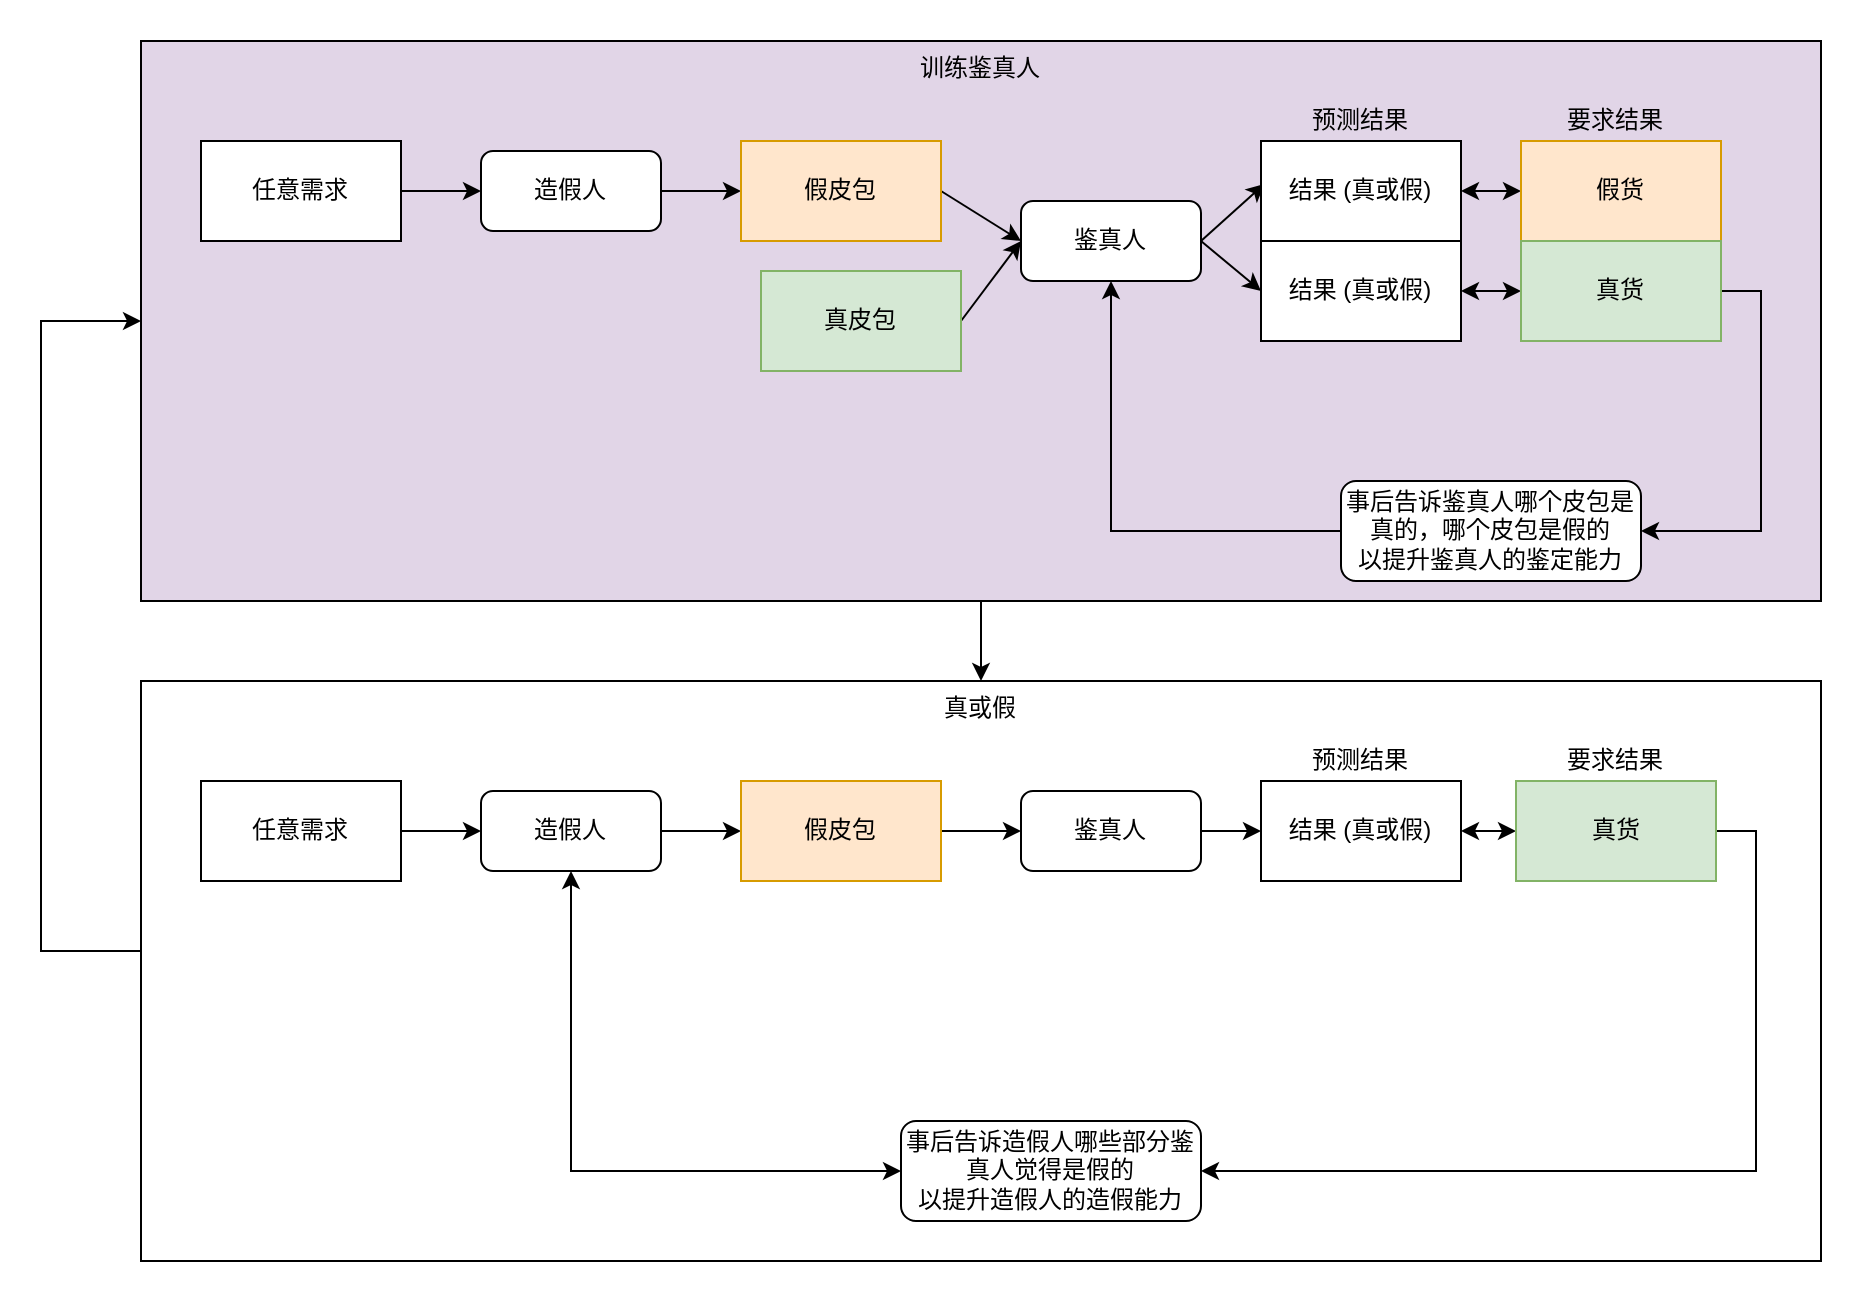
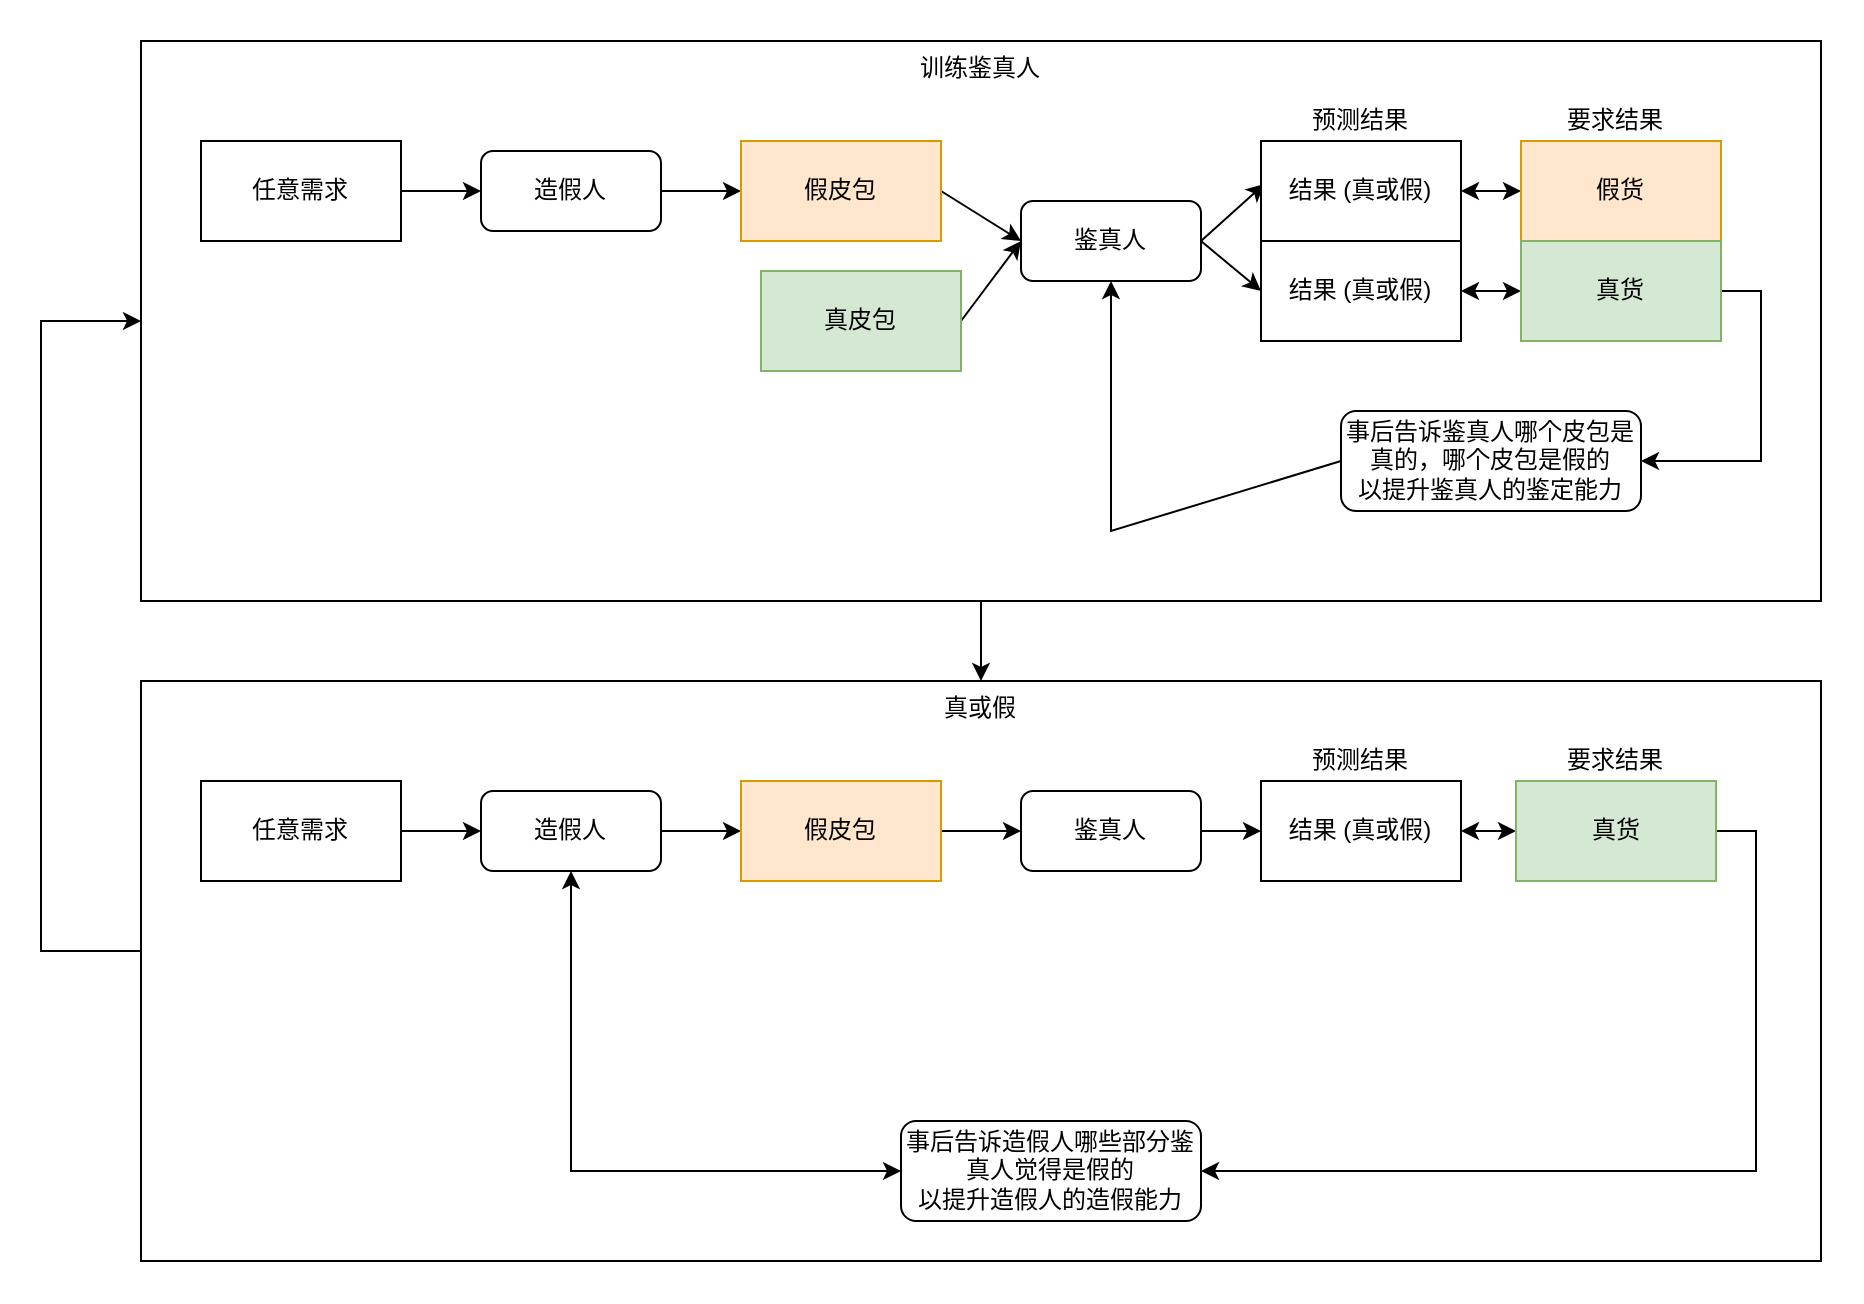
  <mxCell id="0" />
  <mxCell id="1" parent="0" />
  <mxCell id="2" style="edgeStyle=orthogonalEdgeStyle;rounded=0;orthogonalLoop=1;jettySize=auto;html=1;exitX=0.5;exitY=1;exitDx=0;exitDy=0;entryX=0.5;entryY=0;entryDx=0;entryDy=0;startArrow=none;startFill=0;" edge="1" parent="1" source="3" target="14"><mxGeometry relative="1" as="geometry" /></mxCell>
- <mxCell id="3" value="训练鉴真人" style="rounded=0;whiteSpace=wrap;html=1;verticalAlign=top;fillColor=#e1d5e7;" vertex="1" parent="1"><mxGeometry x="70" y="20" width="840" height="280" as="geometry" /></mxCell>
+ <mxCell id="3" value="训练鉴真人" style="rounded=0;whiteSpace=wrap;html=1;verticalAlign=top;" vertex="1" parent="1"><mxGeometry x="70" y="20" width="840" height="280" as="geometry" /></mxCell>
  <mxCell id="4" style="edgeStyle=none;rounded=0;orthogonalLoop=1;jettySize=auto;html=1;exitX=1;exitY=0.5;exitDx=0;exitDy=0;startArrow=classic;startFill=1;" edge="1" parent="1" target="9"><mxGeometry relative="1" as="geometry"><mxPoint x="730" y="95" as="sourcePoint" /></mxGeometry></mxCell>
  <mxCell id="5" style="edgeStyle=none;rounded=0;orthogonalLoop=1;jettySize=auto;html=1;exitX=1;exitY=0.5;exitDx=0;exitDy=0;entryX=0;entryY=0.5;entryDx=0;entryDy=0;startArrow=classic;startFill=1;" edge="1" parent="1" source="41" target="11"><mxGeometry relative="1" as="geometry"><mxPoint x="730" y="165" as="sourcePoint" /></mxGeometry></mxCell>
  <mxCell id="6" style="rounded=0;orthogonalLoop=1;jettySize=auto;html=1;exitX=0;exitY=0.5;exitDx=0;exitDy=0;entryX=0.5;entryY=1;entryDx=0;entryDy=0;" edge="1" parent="1" source="7" target="36"><mxGeometry relative="1" as="geometry"><mxPoint x="480" y="150" as="targetPoint" /><Array as="points"><mxPoint x="555" y="265" /></Array></mxGeometry></mxCell>
- <mxCell id="7" value="事后告诉鉴真人哪个皮包是真的，哪个皮包是假的&lt;br&gt;以提升鉴真人的鉴定能力" style="rounded=1;whiteSpace=wrap;html=1;" vertex="1" parent="1"><mxGeometry x="670" y="240" width="150" height="50" as="geometry" /></mxCell>
+ <mxCell id="7" value="事后告诉鉴真人哪个皮包是真的，哪个皮包是假的&lt;br&gt;以提升鉴真人的鉴定能力" style="rounded=1;whiteSpace=wrap;html=1;" vertex="1" parent="1"><mxGeometry x="670" y="205" width="150" height="50" as="geometry" /></mxCell>
  <mxCell id="8" value="预测结果" style="text;html=1;strokeColor=none;fillColor=none;align=center;verticalAlign=middle;whiteSpace=wrap;rounded=0;" vertex="1" parent="1"><mxGeometry x="655" y="50" width="50" height="20" as="geometry" /></mxCell>
  <mxCell id="9" value="假货" style="rounded=0;whiteSpace=wrap;html=1;fillColor=#ffe6cc;strokeColor=#d79b00;" vertex="1" parent="1"><mxGeometry x="760" y="70" width="100" height="50" as="geometry" /></mxCell>
  <mxCell id="10" style="edgeStyle=orthogonalEdgeStyle;rounded=0;orthogonalLoop=1;jettySize=auto;html=1;exitX=1;exitY=0.5;exitDx=0;exitDy=0;entryX=1;entryY=0.5;entryDx=0;entryDy=0;startArrow=none;startFill=0;" edge="1" parent="1" source="11" target="7"><mxGeometry relative="1" as="geometry" /></mxCell>
  <mxCell id="11" value="真货" style="rounded=0;whiteSpace=wrap;html=1;fillColor=#d5e8d4;strokeColor=#82b366;" vertex="1" parent="1"><mxGeometry x="760" y="120" width="100" height="50" as="geometry" /></mxCell>
  <mxCell id="12" value="要求结果" style="text;html=1;strokeColor=none;fillColor=none;align=center;verticalAlign=middle;whiteSpace=wrap;rounded=0;" vertex="1" parent="1"><mxGeometry x="780" y="50" width="55" height="20" as="geometry" /></mxCell>
  <mxCell id="13" style="edgeStyle=orthogonalEdgeStyle;rounded=0;orthogonalLoop=1;jettySize=auto;html=1;exitX=0;exitY=0.5;exitDx=0;exitDy=0;entryX=0;entryY=0.5;entryDx=0;entryDy=0;startArrow=none;startFill=0;" edge="1" parent="1" source="14" target="3"><mxGeometry relative="1" as="geometry"><Array as="points"><mxPoint x="20" y="475" /><mxPoint x="20" y="160" /></Array></mxGeometry></mxCell>
  <mxCell id="14" value="真或假" style="rounded=0;whiteSpace=wrap;html=1;verticalAlign=top;" vertex="1" parent="1"><mxGeometry x="70" y="340" width="840" height="290" as="geometry" /></mxCell>
  <mxCell id="15" style="edgeStyle=orthogonalEdgeStyle;rounded=0;orthogonalLoop=1;jettySize=auto;html=1;exitX=1;exitY=0.5;exitDx=0;exitDy=0;entryX=0;entryY=0.5;entryDx=0;entryDy=0;" edge="1" parent="1" source="16" target="20"><mxGeometry relative="1" as="geometry" /></mxCell>
  <mxCell id="16" value="造假人" style="rounded=1;whiteSpace=wrap;html=1;" vertex="1" parent="1"><mxGeometry x="240" y="395" width="90" height="40" as="geometry" /></mxCell>
  <mxCell id="17" style="edgeStyle=orthogonalEdgeStyle;rounded=0;orthogonalLoop=1;jettySize=auto;html=1;exitX=1;exitY=0.5;exitDx=0;exitDy=0;entryX=0;entryY=0.5;entryDx=0;entryDy=0;" edge="1" parent="1" source="18" target="16"><mxGeometry relative="1" as="geometry" /></mxCell>
  <mxCell id="18" value="任意需求" style="rounded=0;whiteSpace=wrap;html=1;" vertex="1" parent="1"><mxGeometry x="100" y="390" width="100" height="50" as="geometry" /></mxCell>
  <mxCell id="19" style="edgeStyle=orthogonalEdgeStyle;rounded=0;orthogonalLoop=1;jettySize=auto;html=1;exitX=1;exitY=0.5;exitDx=0;exitDy=0;entryX=0;entryY=0.5;entryDx=0;entryDy=0;startArrow=none;startFill=0;" edge="1" parent="1" source="20" target="22"><mxGeometry relative="1" as="geometry" /></mxCell>
  <mxCell id="20" value="假皮包" style="rounded=0;whiteSpace=wrap;html=1;fillColor=#ffe6cc;strokeColor=#d79b00;" vertex="1" parent="1"><mxGeometry x="370" y="390" width="100" height="50" as="geometry" /></mxCell>
  <mxCell id="21" style="edgeStyle=none;rounded=0;orthogonalLoop=1;jettySize=auto;html=1;exitX=1;exitY=0.5;exitDx=0;exitDy=0;entryX=0;entryY=0.5;entryDx=0;entryDy=0;startArrow=none;startFill=0;" edge="1" parent="1" source="22" target="24"><mxGeometry relative="1" as="geometry" /></mxCell>
  <mxCell id="22" value="鉴真人" style="rounded=1;whiteSpace=wrap;html=1;" vertex="1" parent="1"><mxGeometry x="510" y="395" width="90" height="40" as="geometry" /></mxCell>
  <mxCell id="23" style="edgeStyle=orthogonalEdgeStyle;rounded=0;orthogonalLoop=1;jettySize=auto;html=1;exitX=1;exitY=0.5;exitDx=0;exitDy=0;startArrow=classic;startFill=1;" edge="1" parent="1" source="24" target="26"><mxGeometry relative="1" as="geometry" /></mxCell>
  <mxCell id="24" value="结果 (真或假)" style="rounded=0;whiteSpace=wrap;html=1;" vertex="1" parent="1"><mxGeometry x="630" y="390" width="100" height="50" as="geometry" /></mxCell>
  <mxCell id="25" style="edgeStyle=orthogonalEdgeStyle;rounded=0;orthogonalLoop=1;jettySize=auto;html=1;exitX=1;exitY=0.5;exitDx=0;exitDy=0;entryX=1;entryY=0.5;entryDx=0;entryDy=0;startArrow=none;startFill=0;" edge="1" parent="1" source="26" target="28"><mxGeometry relative="1" as="geometry" /></mxCell>
  <mxCell id="26" value="真货" style="rounded=0;whiteSpace=wrap;html=1;fillColor=#d5e8d4;strokeColor=#82b366;" vertex="1" parent="1"><mxGeometry x="757.5" y="390" width="100" height="50" as="geometry" /></mxCell>
  <mxCell id="27" style="edgeStyle=orthogonalEdgeStyle;rounded=0;orthogonalLoop=1;jettySize=auto;html=1;exitX=0;exitY=0.5;exitDx=0;exitDy=0;entryX=0.5;entryY=1;entryDx=0;entryDy=0;startArrow=classic;startFill=1;" edge="1" parent="1" source="28" target="16"><mxGeometry relative="1" as="geometry" /></mxCell>
  <mxCell id="28" value="事后告诉造假人哪些部分鉴真人觉得是假的&lt;br&gt;以提升造假人的造假能力" style="rounded=1;whiteSpace=wrap;html=1;" vertex="1" parent="1"><mxGeometry x="450" y="560" width="150" height="50" as="geometry" /></mxCell>
  <mxCell id="29" style="edgeStyle=orthogonalEdgeStyle;rounded=0;orthogonalLoop=1;jettySize=auto;html=1;exitX=1;exitY=0.5;exitDx=0;exitDy=0;entryX=0;entryY=0.5;entryDx=0;entryDy=0;" edge="1" parent="1" source="30"><mxGeometry relative="1" as="geometry"><mxPoint x="370" y="95" as="targetPoint" /></mxGeometry></mxCell>
  <mxCell id="30" value="造假人" style="rounded=1;whiteSpace=wrap;html=1;" vertex="1" parent="1"><mxGeometry x="240" y="75" width="90" height="40" as="geometry" /></mxCell>
  <mxCell id="31" style="edgeStyle=orthogonalEdgeStyle;rounded=0;orthogonalLoop=1;jettySize=auto;html=1;exitX=1;exitY=0.5;exitDx=0;exitDy=0;entryX=0;entryY=0.5;entryDx=0;entryDy=0;" edge="1" parent="1" source="32" target="30"><mxGeometry relative="1" as="geometry" /></mxCell>
  <mxCell id="32" value="任意需求" style="rounded=0;whiteSpace=wrap;html=1;" vertex="1" parent="1"><mxGeometry x="100" y="70" width="100" height="50" as="geometry" /></mxCell>
  <mxCell id="33" style="rounded=0;orthogonalLoop=1;jettySize=auto;html=1;exitX=1;exitY=0.5;exitDx=0;exitDy=0;entryX=0;entryY=0.5;entryDx=0;entryDy=0;startArrow=none;startFill=0;" edge="1" parent="1" target="36"><mxGeometry relative="1" as="geometry"><mxPoint x="470" y="95" as="sourcePoint" /></mxGeometry></mxCell>
  <mxCell id="34" style="edgeStyle=none;rounded=0;orthogonalLoop=1;jettySize=auto;html=1;exitX=1;exitY=0.5;exitDx=0;exitDy=0;entryX=0.017;entryY=0.431;entryDx=0;entryDy=0;entryPerimeter=0;startArrow=none;startFill=0;" edge="1" parent="1" source="36" target="40"><mxGeometry relative="1" as="geometry" /></mxCell>
  <mxCell id="35" style="edgeStyle=none;rounded=0;orthogonalLoop=1;jettySize=auto;html=1;exitX=1;exitY=0.5;exitDx=0;exitDy=0;entryX=0;entryY=0.5;entryDx=0;entryDy=0;startArrow=none;startFill=0;" edge="1" parent="1" source="36" target="41"><mxGeometry relative="1" as="geometry" /></mxCell>
  <mxCell id="36" value="鉴真人" style="rounded=1;whiteSpace=wrap;html=1;" vertex="1" parent="1"><mxGeometry x="510" y="100" width="90" height="40" as="geometry" /></mxCell>
  <mxCell id="37" value="假皮包" style="rounded=0;whiteSpace=wrap;html=1;fillColor=#ffe6cc;strokeColor=#d79b00;" vertex="1" parent="1"><mxGeometry x="370" y="70" width="100" height="50" as="geometry" /></mxCell>
  <mxCell id="38" style="rounded=0;orthogonalLoop=1;jettySize=auto;html=1;exitX=1;exitY=0.5;exitDx=0;exitDy=0;entryX=0;entryY=0.5;entryDx=0;entryDy=0;startArrow=none;startFill=0;" edge="1" parent="1" source="39" target="36"><mxGeometry relative="1" as="geometry" /></mxCell>
  <mxCell id="39" value="真皮包" style="rounded=0;whiteSpace=wrap;html=1;fillColor=#d5e8d4;strokeColor=#82b366;" vertex="1" parent="1"><mxGeometry x="380" y="135" width="100" height="50" as="geometry" /></mxCell>
  <mxCell id="40" value="结果 (真或假)" style="rounded=0;whiteSpace=wrap;html=1;" vertex="1" parent="1"><mxGeometry x="630" y="70" width="100" height="50" as="geometry" /></mxCell>
  <mxCell id="41" value="结果 (真或假)" style="rounded=0;whiteSpace=wrap;html=1;" vertex="1" parent="1"><mxGeometry x="630" y="120" width="100" height="50" as="geometry" /></mxCell>
  <mxCell id="42" value="预测结果" style="text;html=1;strokeColor=none;fillColor=none;align=center;verticalAlign=middle;whiteSpace=wrap;rounded=0;" vertex="1" parent="1"><mxGeometry x="655" y="370" width="50" height="20" as="geometry" /></mxCell>
  <mxCell id="43" value="要求结果" style="text;html=1;strokeColor=none;fillColor=none;align=center;verticalAlign=middle;whiteSpace=wrap;rounded=0;" vertex="1" parent="1"><mxGeometry x="780" y="370" width="55" height="20" as="geometry" /></mxCell>
